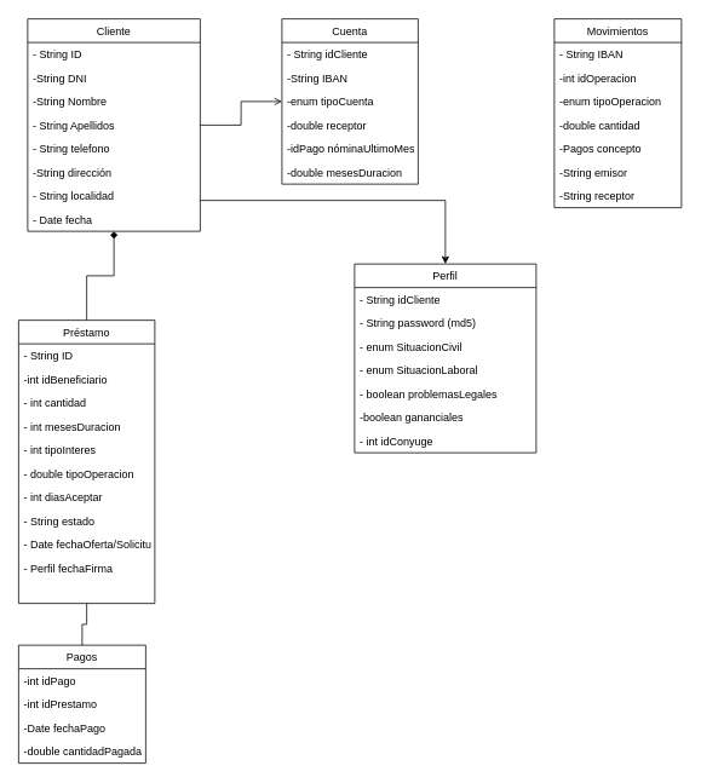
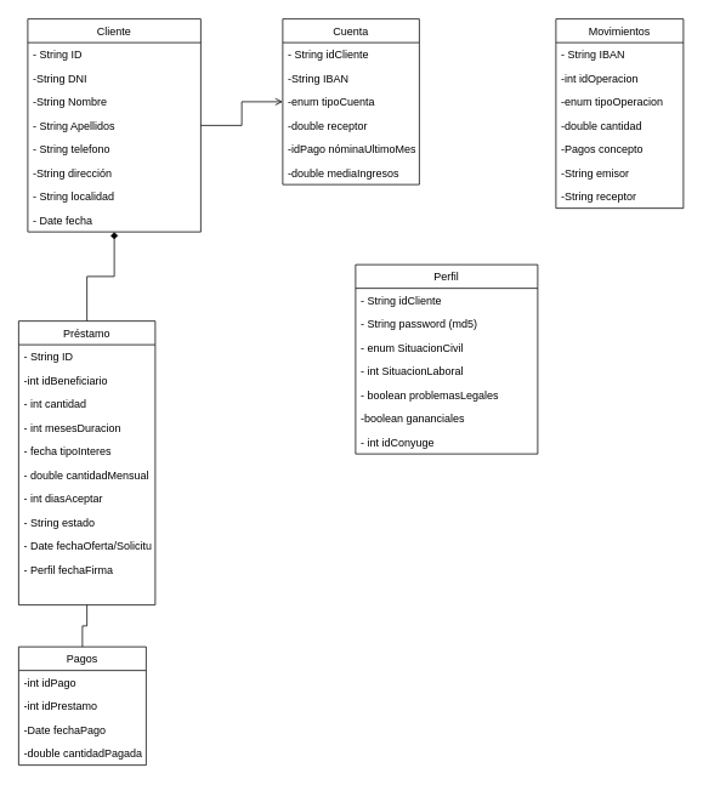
  <mxCell id="0" />
  <mxCell id="1" parent="0" />
  <mxCell id="2" style="edgeStyle=orthogonalEdgeStyle;rounded=0;orthogonalLoop=1;jettySize=auto;html=1;endArrow=open;" parent="1" source="4" target="21" edge="1"><mxGeometry relative="1" as="geometry" /></mxCell>
- <mxCell id="3" style="edgeStyle=orthogonalEdgeStyle;rounded=0;orthogonalLoop=1;jettySize=auto;html=1;" parent="1" source="4" target="13" edge="1"><mxGeometry relative="1" as="geometry"><Array as="points"><mxPoint x="490" y="220" /></Array></mxGeometry></mxCell>
  <mxCell id="4" value="Cliente" style="swimlane;fontStyle=0;childLayout=stackLayout;horizontal=1;startSize=26;fillColor=none;horizontalStack=0;resizeParent=1;resizeParentMax=0;resizeLast=0;collapsible=1;marginBottom=0;" parent="1" vertex="1"><mxGeometry y="20" width="190" height="234" as="geometry" x="30" /></mxCell>
  <mxCell id="5" value="- String ID" style="text;strokeColor=none;fillColor=none;align=left;verticalAlign=top;spacingLeft=4;spacingRight=4;overflow=hidden;rotatable=0;points=[[0,0.5],[1,0.5]];portConstraint=eastwest;" parent="4" vertex="1"><mxGeometry y="26" width="190" height="26" as="geometry" /></mxCell>
  <mxCell id="6" value="-String DNI" style="text;strokeColor=none;fillColor=none;align=left;verticalAlign=top;spacingLeft=4;spacingRight=4;overflow=hidden;rotatable=0;points=[[0,0.5],[1,0.5]];portConstraint=eastwest;" parent="4" vertex="1"><mxGeometry y="52" width="190" height="26" as="geometry" /></mxCell>
  <mxCell id="7" value="-String Nombre" style="text;strokeColor=none;fillColor=none;align=left;verticalAlign=top;spacingLeft=4;spacingRight=4;overflow=hidden;rotatable=0;points=[[0,0.5],[1,0.5]];portConstraint=eastwest;" parent="4" vertex="1"><mxGeometry y="78" width="190" height="26" as="geometry" /></mxCell>
  <mxCell id="8" value="- String Apellidos" style="text;strokeColor=none;fillColor=none;align=left;verticalAlign=top;spacingLeft=4;spacingRight=4;overflow=hidden;rotatable=0;points=[[0,0.5],[1,0.5]];portConstraint=eastwest;" parent="4" vertex="1"><mxGeometry y="104" width="190" height="26" as="geometry" /></mxCell>
  <mxCell id="9" value="- String telefono" style="text;strokeColor=none;fillColor=none;align=left;verticalAlign=top;spacingLeft=4;spacingRight=4;overflow=hidden;rotatable=0;points=[[0,0.5],[1,0.5]];portConstraint=eastwest;" parent="4" vertex="1"><mxGeometry y="130" width="190" height="26" as="geometry" /></mxCell>
  <mxCell id="10" value="-String dirección" style="text;strokeColor=none;fillColor=none;align=left;verticalAlign=top;spacingLeft=4;spacingRight=4;overflow=hidden;rotatable=0;points=[[0,0.5],[1,0.5]];portConstraint=eastwest;" parent="4" vertex="1"><mxGeometry y="156" width="190" height="26" as="geometry" /></mxCell>
  <mxCell id="11" value="- String localidad" style="text;strokeColor=none;fillColor=none;align=left;verticalAlign=top;spacingLeft=4;spacingRight=4;overflow=hidden;rotatable=0;points=[[0,0.5],[1,0.5]];portConstraint=eastwest;" parent="4" vertex="1"><mxGeometry y="182" width="190" height="26" as="geometry" /></mxCell>
  <mxCell id="12" value="- Date fecha" style="text;strokeColor=none;fillColor=none;align=left;verticalAlign=top;spacingLeft=4;spacingRight=4;overflow=hidden;rotatable=0;points=[[0,0.5],[1,0.5]];portConstraint=eastwest;" parent="4" vertex="1"><mxGeometry y="208" width="190" height="26" as="geometry" /></mxCell>
  <mxCell id="13" value="Perfil" style="swimlane;fontStyle=0;childLayout=stackLayout;horizontal=1;startSize=26;fillColor=none;horizontalStack=0;resizeParent=1;resizeParentMax=0;resizeLast=0;collapsible=1;marginBottom=0;" parent="1" vertex="1"><mxGeometry x="390" y="290" width="200" height="208" as="geometry" /></mxCell>
  <mxCell id="14" value="- String idCliente" style="text;strokeColor=none;fillColor=none;align=left;verticalAlign=top;spacingLeft=4;spacingRight=4;overflow=hidden;rotatable=0;points=[[0,0.5],[1,0.5]];portConstraint=eastwest;" parent="13" vertex="1"><mxGeometry y="26" width="200" height="26" as="geometry" /></mxCell>
  <mxCell id="15" value="- String password (md5)" style="text;strokeColor=none;fillColor=none;align=left;verticalAlign=top;spacingLeft=4;spacingRight=4;overflow=hidden;rotatable=0;points=[[0,0.5],[1,0.5]];portConstraint=eastwest;" parent="13" vertex="1"><mxGeometry y="52" width="200" height="26" as="geometry" /></mxCell>
  <mxCell id="16" value="- enum SituacionCivil" style="text;strokeColor=none;fillColor=none;align=left;verticalAlign=top;spacingLeft=4;spacingRight=4;overflow=hidden;rotatable=0;points=[[0,0.5],[1,0.5]];portConstraint=eastwest;" parent="13" vertex="1"><mxGeometry y="78" width="200" height="26" as="geometry" /></mxCell>
- <mxCell id="17" value="- enum SituacionLaboral" style="text;strokeColor=none;fillColor=none;align=left;verticalAlign=top;spacingLeft=4;spacingRight=4;overflow=hidden;rotatable=0;points=[[0,0.5],[1,0.5]];portConstraint=eastwest;" parent="13" vertex="1"><mxGeometry y="104" width="200" height="26" as="geometry" /></mxCell>
+ <mxCell id="17" value="- int SituacionLaboral" style="text;strokeColor=none;fillColor=none;align=left;verticalAlign=top;spacingLeft=4;spacingRight=4;overflow=hidden;rotatable=0;points=[[0,0.5],[1,0.5]];portConstraint=eastwest;" parent="13" vertex="1"><mxGeometry y="104" width="200" height="26" as="geometry" /></mxCell>
  <mxCell id="18" value="- boolean problemasLegales" style="text;strokeColor=none;fillColor=none;align=left;verticalAlign=top;spacingLeft=4;spacingRight=4;overflow=hidden;rotatable=0;points=[[0,0.5],[1,0.5]];portConstraint=eastwest;" parent="13" vertex="1"><mxGeometry y="130" width="200" height="26" as="geometry" /></mxCell>
  <mxCell id="19" value="-boolean gananciales" style="text;strokeColor=none;fillColor=none;align=left;verticalAlign=top;spacingLeft=4;spacingRight=4;overflow=hidden;rotatable=0;points=[[0,0.5],[1,0.5]];portConstraint=eastwest;" parent="13" vertex="1"><mxGeometry y="156" width="200" height="26" as="geometry" /></mxCell>
  <mxCell id="20" value="- int idConyuge" style="text;strokeColor=none;fillColor=none;align=left;verticalAlign=top;spacingLeft=4;spacingRight=4;overflow=hidden;rotatable=0;points=[[0,0.5],[1,0.5]];portConstraint=eastwest;" parent="13" vertex="1"><mxGeometry y="182" width="200" height="26" as="geometry" /></mxCell>
  <mxCell id="21" value="Cuenta" style="swimlane;fontStyle=0;childLayout=stackLayout;horizontal=1;startSize=26;fillColor=none;horizontalStack=0;resizeParent=1;resizeParentMax=0;resizeLast=0;collapsible=1;marginBottom=0;" parent="1" vertex="1"><mxGeometry x="310" y="20" width="150" height="182" as="geometry" /></mxCell>
  <mxCell id="22" value="- String idCliente" style="text;strokeColor=none;fillColor=none;align=left;verticalAlign=top;spacingLeft=4;spacingRight=4;overflow=hidden;rotatable=0;points=[[0,0.5],[1,0.5]];portConstraint=eastwest;" vertex="1" parent="21"><mxGeometry y="26" width="150" height="26" as="geometry" /></mxCell>
  <mxCell id="23" value="-String IBAN" style="text;strokeColor=none;fillColor=none;align=left;verticalAlign=top;spacingLeft=4;spacingRight=4;overflow=hidden;rotatable=0;points=[[0,0.5],[1,0.5]];portConstraint=eastwest;" parent="21" vertex="1"><mxGeometry y="52" width="150" height="26" as="geometry" /></mxCell>
  <mxCell id="24" value="-enum tipoCuenta" style="text;strokeColor=none;fillColor=none;align=left;verticalAlign=top;spacingLeft=4;spacingRight=4;overflow=hidden;rotatable=0;points=[[0,0.5],[1,0.5]];portConstraint=eastwest;" parent="21" vertex="1"><mxGeometry y="78" width="150" height="26" as="geometry" /></mxCell>
  <mxCell id="25" value="-double receptor" style="text;strokeColor=none;fillColor=none;align=left;verticalAlign=top;spacingLeft=4;spacingRight=4;overflow=hidden;rotatable=0;points=[[0,0.5],[1,0.5]];portConstraint=eastwest;" parent="21" vertex="1"><mxGeometry y="104" width="150" height="26" as="geometry" /></mxCell>
  <mxCell id="26" value="-idPago nóminaUltimoMes" style="text;strokeColor=none;fillColor=none;align=left;verticalAlign=top;spacingLeft=4;spacingRight=4;overflow=hidden;rotatable=0;points=[[0,0.5],[1,0.5]];portConstraint=eastwest;" parent="21" vertex="1"><mxGeometry y="130" width="150" height="26" as="geometry" /></mxCell>
- <mxCell id="27" value="-double mesesDuracion" style="text;strokeColor=none;fillColor=none;align=left;verticalAlign=top;spacingLeft=4;spacingRight=4;overflow=hidden;rotatable=0;points=[[0,0.5],[1,0.5]];portConstraint=eastwest;" parent="21" vertex="1"><mxGeometry y="156" width="150" height="26" as="geometry" /></mxCell>
+ <mxCell id="27" value="-double mediaIngresos" style="text;strokeColor=none;fillColor=none;align=left;verticalAlign=top;spacingLeft=4;spacingRight=4;overflow=hidden;rotatable=0;points=[[0,0.5],[1,0.5]];portConstraint=eastwest;" parent="21" vertex="1"><mxGeometry y="156" width="150" height="26" as="geometry" /></mxCell>
  <mxCell id="28" value="Movimientos" style="swimlane;fontStyle=0;childLayout=stackLayout;horizontal=1;startSize=26;fillColor=none;horizontalStack=0;resizeParent=1;resizeParentMax=0;resizeLast=0;collapsible=1;marginBottom=0;" parent="1" vertex="1"><mxGeometry x="610" y="20" width="140" height="208" as="geometry" /></mxCell>
  <mxCell id="29" value="- String IBAN" style="text;strokeColor=none;fillColor=none;align=left;verticalAlign=top;spacingLeft=4;spacingRight=4;overflow=hidden;rotatable=0;points=[[0,0.5],[1,0.5]];portConstraint=eastwest;" vertex="1" parent="28"><mxGeometry y="26" width="140" height="26" as="geometry" /></mxCell>
  <mxCell id="30" value="-int idOperacion" style="text;strokeColor=none;fillColor=none;align=left;verticalAlign=top;spacingLeft=4;spacingRight=4;overflow=hidden;rotatable=0;points=[[0,0.5],[1,0.5]];portConstraint=eastwest;" parent="28" vertex="1"><mxGeometry y="52" width="140" height="26" as="geometry" /></mxCell>
  <mxCell id="31" value="-enum tipoOperacion" style="text;strokeColor=none;fillColor=none;align=left;verticalAlign=top;spacingLeft=4;spacingRight=4;overflow=hidden;rotatable=0;points=[[0,0.5],[1,0.5]];portConstraint=eastwest;" parent="28" vertex="1"><mxGeometry y="78" width="140" height="26" as="geometry" /></mxCell>
  <mxCell id="32" value="-double cantidad" style="text;strokeColor=none;fillColor=none;align=left;verticalAlign=top;spacingLeft=4;spacingRight=4;overflow=hidden;rotatable=0;points=[[0,0.5],[1,0.5]];portConstraint=eastwest;" parent="28" vertex="1"><mxGeometry y="104" width="140" height="26" as="geometry" /></mxCell>
  <mxCell id="33" value="-Pagos concepto" style="text;strokeColor=none;fillColor=none;align=left;verticalAlign=top;spacingLeft=4;spacingRight=4;overflow=hidden;rotatable=0;points=[[0,0.5],[1,0.5]];portConstraint=eastwest;" parent="28" vertex="1"><mxGeometry y="130" width="140" height="26" as="geometry" /></mxCell>
  <mxCell id="34" value="-String emisor" style="text;strokeColor=none;fillColor=none;align=left;verticalAlign=top;spacingLeft=4;spacingRight=4;overflow=hidden;rotatable=0;points=[[0,0.5],[1,0.5]];portConstraint=eastwest;" parent="28" vertex="1"><mxGeometry y="156" width="140" height="26" as="geometry" /></mxCell>
  <mxCell id="35" value="-String receptor" style="text;strokeColor=none;fillColor=none;align=left;verticalAlign=top;spacingLeft=4;spacingRight=4;overflow=hidden;rotatable=0;points=[[0,0.5],[1,0.5]];portConstraint=eastwest;" parent="28" vertex="1"><mxGeometry y="182" width="140" height="26" as="geometry" /></mxCell>
  <mxCell id="36" style="edgeStyle=orthogonalEdgeStyle;rounded=0;orthogonalLoop=1;jettySize=auto;html=1;endArrow=none;" parent="1" source="37" target="43" edge="1"><mxGeometry relative="1" as="geometry" /></mxCell>
  <mxCell id="37" value="Pagos" style="swimlane;fontStyle=0;childLayout=stackLayout;horizontal=1;startSize=26;fillColor=none;horizontalStack=0;resizeParent=1;resizeParentMax=0;resizeLast=0;collapsible=1;marginBottom=0;" parent="1" vertex="1"><mxGeometry x="20" y="710" width="140" height="130" as="geometry" /></mxCell>
  <mxCell id="38" value="-int idPago" style="text;strokeColor=none;fillColor=none;align=left;verticalAlign=top;spacingLeft=4;spacingRight=4;overflow=hidden;rotatable=0;points=[[0,0.5],[1,0.5]];portConstraint=eastwest;" parent="37" vertex="1"><mxGeometry y="26" width="140" height="26" as="geometry" /></mxCell>
  <mxCell id="39" value="-int idPrestamo" style="text;strokeColor=none;fillColor=none;align=left;verticalAlign=top;spacingLeft=4;spacingRight=4;overflow=hidden;rotatable=0;points=[[0,0.5],[1,0.5]];portConstraint=eastwest;" parent="37" vertex="1"><mxGeometry y="52" width="140" height="26" as="geometry" /></mxCell>
  <mxCell id="40" value="-Date fechaPago" style="text;strokeColor=none;fillColor=none;align=left;verticalAlign=top;spacingLeft=4;spacingRight=4;overflow=hidden;rotatable=0;points=[[0,0.5],[1,0.5]];portConstraint=eastwest;" parent="37" vertex="1"><mxGeometry y="78" width="140" height="26" as="geometry" /></mxCell>
  <mxCell id="41" value="-double cantidadPagada" style="text;strokeColor=none;fillColor=none;align=left;verticalAlign=top;spacingLeft=4;spacingRight=4;overflow=hidden;rotatable=0;points=[[0,0.5],[1,0.5]];portConstraint=eastwest;" parent="37" vertex="1"><mxGeometry y="104" width="140" height="26" as="geometry" /></mxCell>
  <mxCell id="42" style="edgeStyle=orthogonalEdgeStyle;rounded=0;orthogonalLoop=1;jettySize=auto;html=1;endArrow=diamond;" parent="1" source="43" target="4" edge="1"><mxGeometry relative="1" as="geometry" /></mxCell>
  <mxCell id="43" value="Préstamo" style="swimlane;fontStyle=0;childLayout=stackLayout;horizontal=1;startSize=26;fillColor=none;horizontalStack=0;resizeParent=1;resizeParentMax=0;resizeLast=0;collapsible=1;marginBottom=0;" parent="1" vertex="1"><mxGeometry x="20" y="352" width="150" height="312" as="geometry" /></mxCell>
  <mxCell id="44" value="- String ID" style="text;strokeColor=none;fillColor=none;align=left;verticalAlign=top;spacingLeft=4;spacingRight=4;overflow=hidden;rotatable=0;points=[[0,0.5],[1,0.5]];portConstraint=eastwest;" parent="43" vertex="1"><mxGeometry y="26" width="150" height="26" as="geometry" /></mxCell>
  <mxCell id="45" value="-int idBeneficiario" style="text;strokeColor=none;fillColor=none;align=left;verticalAlign=top;spacingLeft=4;spacingRight=4;overflow=hidden;rotatable=0;points=[[0,0.5],[1,0.5]];portConstraint=eastwest;" parent="43" vertex="1"><mxGeometry y="52" width="150" height="26" as="geometry" /></mxCell>
  <mxCell id="46" value="- int cantidad" style="text;strokeColor=none;fillColor=none;align=left;verticalAlign=top;spacingLeft=4;spacingRight=4;overflow=hidden;rotatable=0;points=[[0,0.5],[1,0.5]];portConstraint=eastwest;" parent="43" vertex="1"><mxGeometry y="78" width="150" height="26" as="geometry" /></mxCell>
  <mxCell id="47" value="- int mesesDuracion" style="text;strokeColor=none;fillColor=none;align=left;verticalAlign=top;spacingLeft=4;spacingRight=4;overflow=hidden;rotatable=0;points=[[0,0.5],[1,0.5]];portConstraint=eastwest;" parent="43" vertex="1"><mxGeometry y="104" width="150" height="26" as="geometry" /></mxCell>
- <mxCell id="48" value="- int tipoInteres" style="text;strokeColor=none;fillColor=none;align=left;verticalAlign=top;spacingLeft=4;spacingRight=4;overflow=hidden;rotatable=0;points=[[0,0.5],[1,0.5]];portConstraint=eastwest;" parent="43" vertex="1"><mxGeometry y="130" width="150" height="26" as="geometry" /></mxCell>
- <mxCell id="49" value="- double tipoOperacion" style="text;strokeColor=none;fillColor=none;align=left;verticalAlign=top;spacingLeft=4;spacingRight=4;overflow=hidden;rotatable=0;points=[[0,0.5],[1,0.5]];portConstraint=eastwest;" parent="43" vertex="1"><mxGeometry y="156" width="150" height="26" as="geometry" /></mxCell>
+ <mxCell id="48" value="- fecha tipoInteres" style="text;strokeColor=none;fillColor=none;align=left;verticalAlign=top;spacingLeft=4;spacingRight=4;overflow=hidden;rotatable=0;points=[[0,0.5],[1,0.5]];portConstraint=eastwest;" parent="43" vertex="1"><mxGeometry y="130" width="150" height="26" as="geometry" /></mxCell>
+ <mxCell id="49" value="- double cantidadMensual" style="text;strokeColor=none;fillColor=none;align=left;verticalAlign=top;spacingLeft=4;spacingRight=4;overflow=hidden;rotatable=0;points=[[0,0.5],[1,0.5]];portConstraint=eastwest;" parent="43" vertex="1"><mxGeometry y="156" width="150" height="26" as="geometry" /></mxCell>
  <mxCell id="50" value="- int diasAceptar" style="text;strokeColor=none;fillColor=none;align=left;verticalAlign=top;spacingLeft=4;spacingRight=4;overflow=hidden;rotatable=0;points=[[0,0.5],[1,0.5]];portConstraint=eastwest;" parent="43" vertex="1"><mxGeometry y="182" width="150" height="26" as="geometry" /></mxCell>
  <mxCell id="51" value="- String estado" style="text;strokeColor=none;fillColor=none;align=left;verticalAlign=top;spacingLeft=4;spacingRight=4;overflow=hidden;rotatable=0;points=[[0,0.5],[1,0.5]];portConstraint=eastwest;" parent="43" vertex="1"><mxGeometry y="208" width="150" height="26" as="geometry" /></mxCell>
  <mxCell id="52" value="- Date fechaOferta/Solicitud" style="text;strokeColor=none;fillColor=none;align=left;verticalAlign=top;spacingLeft=4;spacingRight=4;overflow=hidden;rotatable=0;points=[[0,0.5],[1,0.5]];portConstraint=eastwest;" parent="43" vertex="1"><mxGeometry y="234" width="150" height="26" as="geometry" /></mxCell>
  <mxCell id="53" value="- Perfil fechaFirma" style="text;strokeColor=none;fillColor=none;align=left;verticalAlign=top;spacingLeft=4;spacingRight=4;overflow=hidden;rotatable=0;points=[[0,0.5],[1,0.5]];portConstraint=eastwest;" parent="43" vertex="1"><mxGeometry y="260" width="150" height="26" as="geometry" /></mxCell>
  <mxCell id="54" style="text;strokeColor=none;fillColor=none;align=left;verticalAlign=top;spacingLeft=4;spacingRight=4;overflow=hidden;rotatable=0;points=[[0,0.5],[1,0.5]];portConstraint=eastwest;" parent="43" vertex="1"><mxGeometry y="286" width="150" height="26" as="geometry" /></mxCell>
